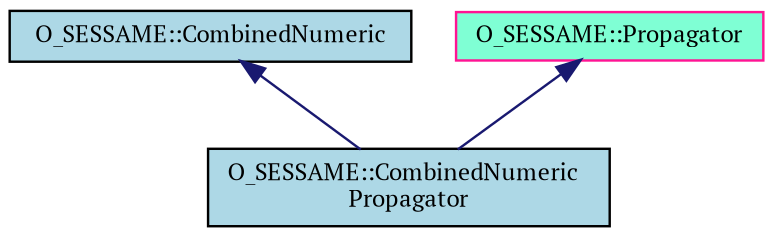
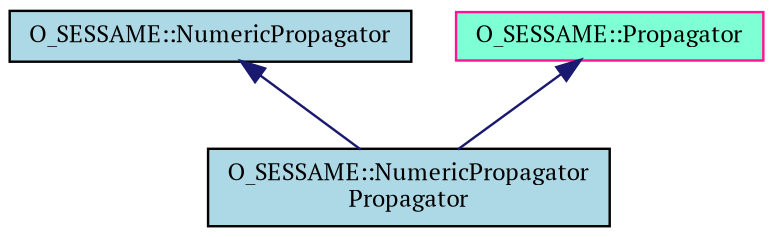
  digraph {
    fontname="PT Serif"
    node [color=black fillcolor=lightblue fontname="PT Serif" fontsize=10 shape=record style=filled]
    edge [color=midnightblue dir=back fontname="PT Serif" fontsize=10 labelfontname=Helvetica labelfontsize=10 style=solid]
-   n1 [fontcolor=black height=0.2 label="O_SESSAME::CombinedNumeric\lPropagator" width=0.4]
-   n2 [height=0.2 label="O_SESSAME::CombinedNumeric" width=0.4]
+   n1 [fontcolor=black height=0.2 label="O_SESSAME::NumericPropagator\lPropagator" width=0.4]
+   n2 [height=0.2 label="O_SESSAME::NumericPropagator" width=0.4]
    n3 [color=deeppink fillcolor=aquamarine height=0.2 label="O_SESSAME::Propagator" width=0.4]
    n2 -> n1
    n3 -> n1
  }
